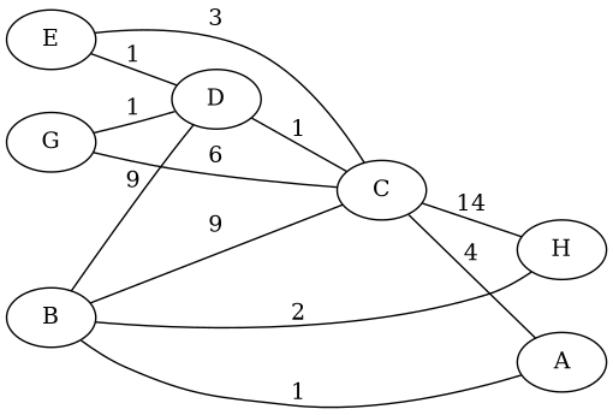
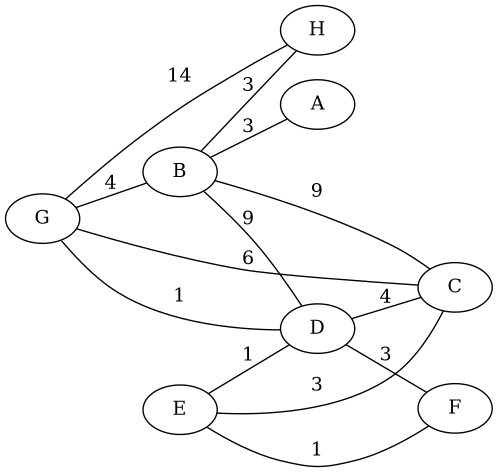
  graph {
    rankdir=LR
    B
    H
    C
    D
    A
+   F
    E
    G
-   B -- H [label=2]
+   B -- H [label=3]
    B -- C [label=9]
    B -- D [label=9]
-   B -- A [label=1]
-   C -- A [label=4]
-   D -- C [label=1]
+   B -- A [label=3]
+   D -- C [label=4]
+   D -- F [label=3]
    E -- C [label=3]
    E -- D [label=1]
-   C -- H [label=14]
+   E -- F [label=1]
+   G -- B [label=4]
+   G -- H [label=14]
    G -- C [label=6]
    G -- D [label=1]
  }
